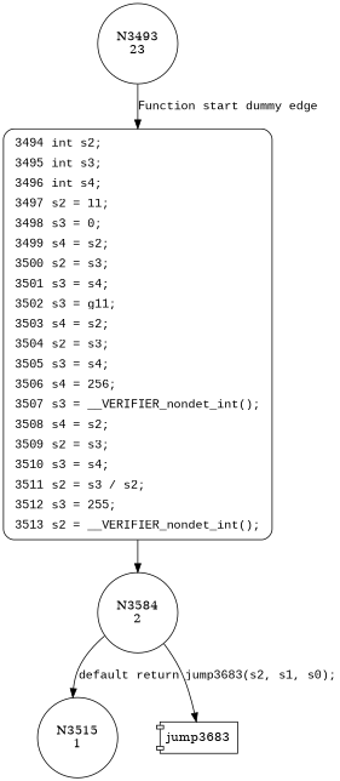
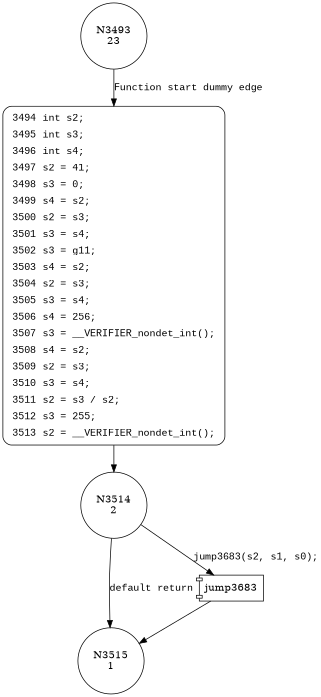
  digraph {
    node [shape=circle]
    edge [fontname="Courier New"]
    n1 [label="N3493\n23"]
-   n2 [fillcolor=white fontname="Courier New" label=<<table border="0" cellborder="0" cellpadding="3" bgcolor="white"><tr><td align="right">3494</td><td align="left">int s2;</td></tr><tr><td align="right">3495</td><td align="left">int s3;</td></tr><tr><td align="right">3496</td><td align="left">int s4;</td></tr><tr><td align="right">3497</td><td align="left">s2 = 11;</td></tr><tr><td align="right">3498</td><td align="left">s3 = 0;</td></tr><tr><td align="right">3499</td><td align="left">s4 = s2;</td></tr><tr><td align="right">3500</td><td align="left">s2 = s3;</td></tr><tr><td align="right">3501</td><td align="left">s3 = s4;</td></tr><tr><td align="right">3502</td><td align="left">s3 = g11;</td></tr><tr><td align="right">3503</td><td align="left">s4 = s2;</td></tr><tr><td align="right">3504</td><td align="left">s2 = s3;</td></tr><tr><td align="right">3505</td><td align="left">s3 = s4;</td></tr><tr><td align="right">3506</td><td align="left">s4 = 256;</td></tr><tr><td align="right">3507</td><td align="left">s3 = __VERIFIER_nondet_int();</td></tr><tr><td align="right">3508</td><td align="left">s4 = s2;</td></tr><tr><td align="right">3509</td><td align="left">s2 = s3;</td></tr><tr><td align="right">3510</td><td align="left">s3 = s4;</td></tr><tr><td align="right">3511</td><td align="left">s2 = s3 / s2;</td></tr><tr><td align="right">3512</td><td align="left">s3 = 255;</td></tr><tr><td align="right">3513</td><td align="left">s2 = __VERIFIER_nondet_int();</td></tr></table>> penwidth=1 shape=Mrecord style="filled,bold"]
-   n3 [label="N3584\n2"]
+   n2 [fillcolor=white fontname="Courier New" label=<<table border="0" cellborder="0" cellpadding="3" bgcolor="white"><tr><td align="right">3494</td><td align="left">int s2;</td></tr><tr><td align="right">3495</td><td align="left">int s3;</td></tr><tr><td align="right">3496</td><td align="left">int s4;</td></tr><tr><td align="right">3497</td><td align="left">s2 = 41;</td></tr><tr><td align="right">3498</td><td align="left">s3 = 0;</td></tr><tr><td align="right">3499</td><td align="left">s4 = s2;</td></tr><tr><td align="right">3500</td><td align="left">s2 = s3;</td></tr><tr><td align="right">3501</td><td align="left">s3 = s4;</td></tr><tr><td align="right">3502</td><td align="left">s3 = g11;</td></tr><tr><td align="right">3503</td><td align="left">s4 = s2;</td></tr><tr><td align="right">3504</td><td align="left">s2 = s3;</td></tr><tr><td align="right">3505</td><td align="left">s3 = s4;</td></tr><tr><td align="right">3506</td><td align="left">s4 = 256;</td></tr><tr><td align="right">3507</td><td align="left">s3 = __VERIFIER_nondet_int();</td></tr><tr><td align="right">3508</td><td align="left">s4 = s2;</td></tr><tr><td align="right">3509</td><td align="left">s2 = s3;</td></tr><tr><td align="right">3510</td><td align="left">s3 = s4;</td></tr><tr><td align="right">3511</td><td align="left">s2 = s3 / s2;</td></tr><tr><td align="right">3512</td><td align="left">s3 = 255;</td></tr><tr><td align="right">3513</td><td align="left">s2 = __VERIFIER_nondet_int();</td></tr></table>> penwidth=1 shape=Mrecord style="filled,bold"]
+   n3 [label="N3514\n2"]
    n4 [label="N3515\n1"]
    n5 [label=jump3683 shape=component]
    n1 -> n2 [label="Function start dummy edge"]
    n2 -> n3 [fontname=""]
    n3 -> n4 [label="default return"]
    n3 -> n5 [label="jump3683(s2, s1, s0);"]
+   n5 -> n4
  }
